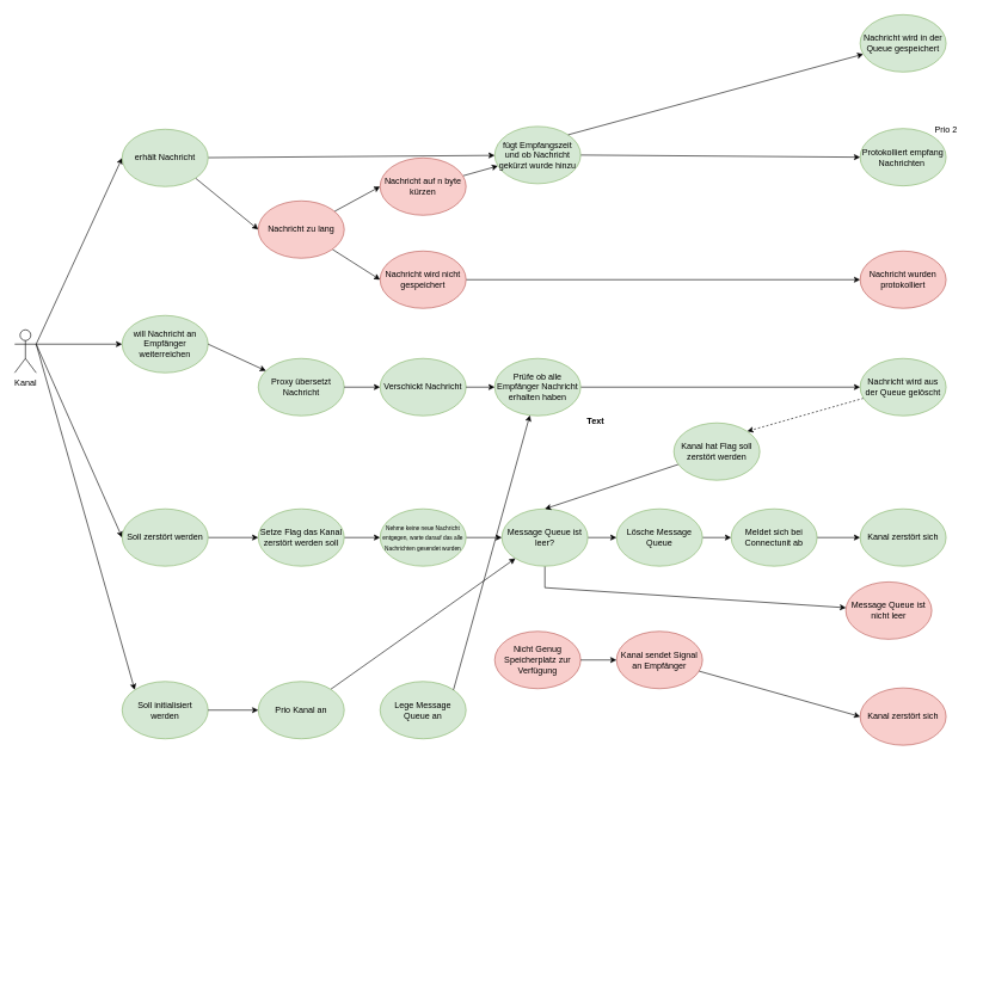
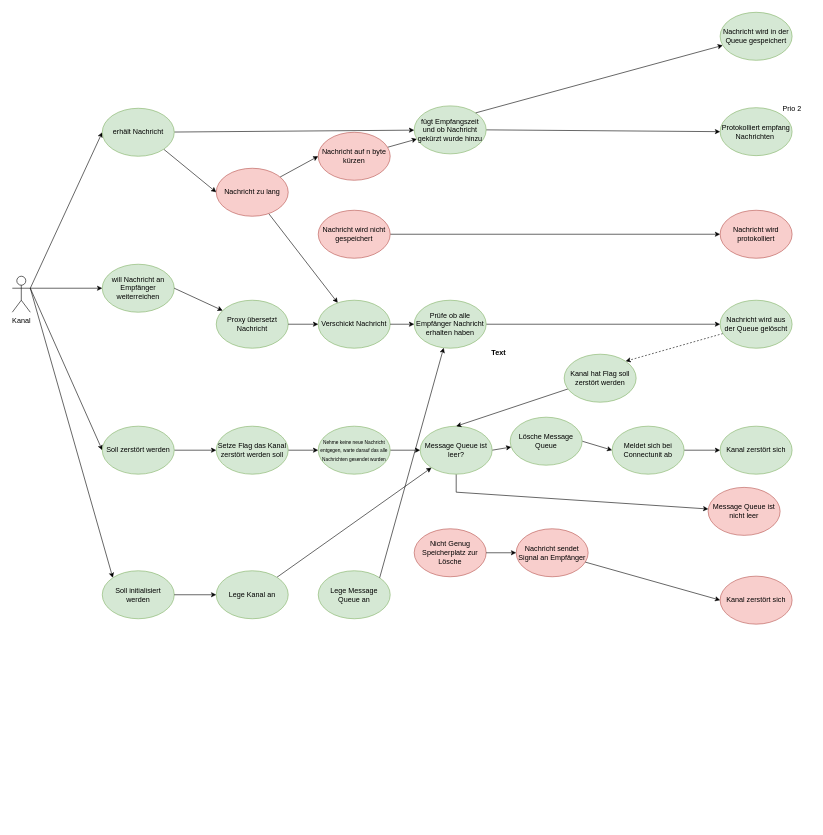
  <mxCell id="0" />
  <mxCell id="1" parent="0" />
  <mxCell id="2" style="edgeStyle=none;rounded=0;orthogonalLoop=1;jettySize=auto;html=1;entryX=0;entryY=0;entryDx=0;entryDy=0;exitX=1;exitY=0.333;exitDx=0;exitDy=0;exitPerimeter=0;" parent="1" source="26" target="52" edge="1"><mxGeometry relative="1" as="geometry"><mxPoint x="60" y="420" as="sourcePoint" /></mxGeometry></mxCell>
  <mxCell id="3" style="edgeStyle=none;rounded=0;orthogonalLoop=1;jettySize=auto;html=1;exitX=1;exitY=0.333;exitDx=0;exitDy=0;entryX=0;entryY=0.5;entryDx=0;entryDy=0;exitPerimeter=0;" parent="1" source="26" target="17" edge="1"><mxGeometry relative="1" as="geometry"><mxPoint x="190" y="400" as="sourcePoint" /></mxGeometry></mxCell>
  <mxCell id="4" style="edgeStyle=none;rounded=0;orthogonalLoop=1;jettySize=auto;html=1;entryX=0;entryY=0.5;entryDx=0;entryDy=0;exitX=1;exitY=0.333;exitDx=0;exitDy=0;exitPerimeter=0;" parent="1" source="26" target="8" edge="1"><mxGeometry relative="1" as="geometry"><mxPoint x="190" y="400" as="sourcePoint" /></mxGeometry></mxCell>
  <mxCell id="5" style="edgeStyle=none;rounded=0;orthogonalLoop=1;jettySize=auto;html=1;entryX=0;entryY=0.5;entryDx=0;entryDy=0;exitX=1;exitY=0.333;exitDx=0;exitDy=0;exitPerimeter=0;" parent="1" source="26" target="37" edge="1"><mxGeometry relative="1" as="geometry"><mxPoint x="190" y="400" as="sourcePoint" /></mxGeometry></mxCell>
  <mxCell id="6" style="edgeStyle=none;rounded=0;orthogonalLoop=1;jettySize=auto;html=1;" parent="1" source="8" target="47" edge="1"><mxGeometry relative="1" as="geometry" /></mxCell>
  <mxCell id="7" style="edgeStyle=none;rounded=0;orthogonalLoop=1;jettySize=auto;html=1;exitX=1;exitY=1;exitDx=0;exitDy=0;entryX=0;entryY=0.5;entryDx=0;entryDy=0;" parent="1" source="8" target="11" edge="1"><mxGeometry relative="1" as="geometry" /></mxCell>
  <mxCell id="8" value="erhält Nachricht&lt;span style=&quot;color: rgba(0, 0, 0, 0); font-family: monospace; font-size: 0px; text-align: start;&quot;&gt;%3CmxGraphModel%3E%3Croot%3E%3CmxCell%20id%3D%220%22%2F%3E%3CmxCell%20id%3D%221%22%20parent%3D%220%22%2F%3E%3CmxCell%20id%3D%222%22%20value%3D%22Nachrichten%20prozessieren%22%20style%3D%22ellipse%3BwhiteSpace%3Dwrap%3Bhtml%3D1%3BfillColor%3D%23d5e8d4%3BstrokeColor%3D%2382b366%3B%22%20vertex%3D%221%22%20parent%3D%221%22%3E%3CmxGeometry%20x%3D%22180%22%20y%3D%22120%22%20width%3D%22120%22%20height%3D%2280%22%20as%3D%22geometry%22%2F%3E%3C%2FmxCell%3E%3C%2Froot%3E%3C%2FmxGraphModel%3E&lt;/span&gt;" style="ellipse;whiteSpace=wrap;html=1;fillColor=#d5e8d4;strokeColor=#82b366;" parent="1" vertex="1"><mxGeometry x="170" width="120" height="80" as="geometry" y="180" /></mxCell>
  <mxCell id="9" style="edgeStyle=none;rounded=0;orthogonalLoop=1;jettySize=auto;html=1;entryX=0;entryY=0.5;entryDx=0;entryDy=0;" parent="1" source="11" target="13" edge="1"><mxGeometry relative="1" as="geometry" /></mxCell>
- <mxCell id="10" style="edgeStyle=none;rounded=0;orthogonalLoop=1;jettySize=auto;html=1;entryX=0;entryY=0.5;entryDx=0;entryDy=0;" parent="1" source="11" target="15" edge="1"><mxGeometry relative="1" as="geometry" /></mxCell>
+ <mxCell id="10" style="edgeStyle=none;rounded=0;orthogonalLoop=1;jettySize=auto;html=1;" parent="1" source="11" target="39" edge="1"><mxGeometry relative="1" as="geometry" /></mxCell>
  <mxCell id="11" value="Nachricht zu lang" style="ellipse;whiteSpace=wrap;html=1;fillColor=#f8cecc;strokeColor=#b85450;" parent="1" vertex="1"><mxGeometry x="360" y="280" width="120" height="80" as="geometry" /></mxCell>
  <mxCell id="12" style="edgeStyle=none;rounded=0;orthogonalLoop=1;jettySize=auto;html=1;" parent="1" source="13" target="47" edge="1"><mxGeometry relative="1" as="geometry" /></mxCell>
  <mxCell id="13" value="Nachricht auf n byte kürzen" style="ellipse;whiteSpace=wrap;html=1;fillColor=#f8cecc;strokeColor=#b85450;" parent="1" vertex="1"><mxGeometry x="530" y="220" width="120" height="80" as="geometry" /></mxCell>
  <mxCell id="14" style="edgeStyle=none;rounded=0;orthogonalLoop=1;jettySize=auto;html=1;entryX=0;entryY=0.5;entryDx=0;entryDy=0;" parent="1" source="15" target="35" edge="1"><mxGeometry relative="1" as="geometry" /></mxCell>
  <mxCell id="15" value="Nachricht wird nicht gespeichert" style="ellipse;whiteSpace=wrap;html=1;fillColor=#f8cecc;strokeColor=#b85450;" parent="1" vertex="1"><mxGeometry x="530" y="350" width="120" height="80" as="geometry" /></mxCell>
  <mxCell id="16" style="edgeStyle=none;rounded=0;orthogonalLoop=1;jettySize=auto;html=1;entryX=0;entryY=0.5;entryDx=0;entryDy=0;" parent="1" source="17" target="19" edge="1"><mxGeometry relative="1" as="geometry" /></mxCell>
  <mxCell id="17" value="Soll zerstört werden" style="ellipse;whiteSpace=wrap;html=1;fillColor=#d5e8d4;strokeColor=#82b366;" parent="1" vertex="1"><mxGeometry x="170" y="710" width="120" height="80" as="geometry" /></mxCell>
  <mxCell id="18" style="edgeStyle=none;rounded=0;orthogonalLoop=1;jettySize=auto;html=1;entryX=0;entryY=0.5;entryDx=0;entryDy=0;" parent="1" source="19" target="21" edge="1"><mxGeometry relative="1" as="geometry" /></mxCell>
  <mxCell id="19" value="Setze Flag das Kanal zerstört werden soll&lt;span style=&quot;color: rgba(0, 0, 0, 0); font-family: monospace; font-size: 0px; text-align: start;&quot;&gt;%3CmxGraphModel%3E%3Croot%3E%3CmxCell%20id%3D%220%22%2F%3E%3CmxCell%20id%3D%221%22%20parent%3D%220%22%2F%3E%3CmxCell%20id%3D%222%22%20value%3D%22Soll%20zerst%C3%B6rt%20werden%22%20style%3D%22ellipse%3BwhiteSpace%3Dwrap%3Bhtml%3D1%3BfillColor%3D%23d5e8d4%3BstrokeColor%3D%2382b366%3B%22%20vertex%3D%221%22%20parent%3D%221%22%3E%3CmxGeometry%20x%3D%22380%22%20y%3D%22870%22%20width%3D%22120%22%20height%3D%2280%22%20as%3D%22geometry%22%2F%3E%3C%2FmxCell%3E%3C%2Froot%3E%3C%2FmxGraphModel%3E&lt;/span&gt;" style="ellipse;whiteSpace=wrap;html=1;fillColor=#d5e8d4;strokeColor=#82b366;" parent="1" vertex="1"><mxGeometry x="360" y="710" width="120" height="80" as="geometry" /></mxCell>
  <mxCell id="20" style="edgeStyle=none;rounded=0;orthogonalLoop=1;jettySize=auto;html=1;entryX=0;entryY=0.5;entryDx=0;entryDy=0;" parent="1" source="21" target="30" edge="1"><mxGeometry relative="1" as="geometry" /></mxCell>
  <mxCell id="21" value="&lt;font style=&quot;font-size: 8px;&quot;&gt;Nehme keine neue Nachricht entgegen, warte darauf das alle Nachrichten gesendet wurden&lt;/font&gt;" style="ellipse;whiteSpace=wrap;html=1;fillColor=#d5e8d4;strokeColor=#82b366;" parent="1" vertex="1"><mxGeometry x="530" y="710" width="120" height="80" as="geometry" /></mxCell>
  <mxCell id="22" style="edgeStyle=none;rounded=0;orthogonalLoop=1;jettySize=auto;html=1;entryX=0;entryY=0.5;entryDx=0;entryDy=0;exitX=1;exitY=0.5;exitDx=0;exitDy=0;" parent="1" source="23" target="25" edge="1"><mxGeometry relative="1" as="geometry" /></mxCell>
- <mxCell id="23" value="Lösche Message Queue" style="ellipse;whiteSpace=wrap;html=1;fillColor=#d5e8d4;strokeColor=#82b366;" parent="1" vertex="1"><mxGeometry x="860" y="710" width="120" height="80" as="geometry" /></mxCell>
+ <mxCell id="23" value="Lösche Message Queue" style="ellipse;whiteSpace=wrap;html=1;fillColor=#d5e8d4;strokeColor=#82b366;" parent="1" vertex="1"><mxGeometry x="850" y="695" width="120" height="80" as="geometry" /></mxCell>
  <mxCell id="24" style="edgeStyle=none;rounded=0;orthogonalLoop=1;jettySize=auto;html=1;" parent="1" source="25" target="27" edge="1"><mxGeometry relative="1" as="geometry" /></mxCell>
  <mxCell id="25" value="Meldet sich bei Connectunit ab" style="ellipse;whiteSpace=wrap;html=1;fillColor=#d5e8d4;strokeColor=#82b366;" parent="1" vertex="1"><mxGeometry x="1020" y="710" width="120" height="80" as="geometry" /></mxCell>
  <mxCell id="26" value="Kanal" style="shape=umlActor;verticalLabelPosition=bottom;verticalAlign=top;html=1;outlineConnect=0;" parent="1" vertex="1"><mxGeometry x="20" y="460" width="30" height="60" as="geometry" /></mxCell>
  <mxCell id="27" value="Kanal zerstört sich" style="ellipse;whiteSpace=wrap;html=1;fillColor=#d5e8d4;strokeColor=#82b366;" parent="1" vertex="1"><mxGeometry x="1200" y="710" width="120" height="80" as="geometry" /></mxCell>
  <mxCell id="28" style="edgeStyle=none;rounded=0;orthogonalLoop=1;jettySize=auto;html=1;exitX=1;exitY=0.5;exitDx=0;exitDy=0;" parent="1" source="30" target="23" edge="1"><mxGeometry relative="1" as="geometry" /></mxCell>
  <mxCell id="29" style="edgeStyle=none;rounded=0;orthogonalLoop=1;jettySize=auto;html=1;" parent="1" source="30" target="31" edge="1"><mxGeometry relative="1" as="geometry"><Array as="points"><mxPoint x="760" y="820" /></Array></mxGeometry></mxCell>
  <mxCell id="30" value="Message Queue ist leer?" style="ellipse;whiteSpace=wrap;html=1;fillColor=#d5e8d4;strokeColor=#82b366;" parent="1" vertex="1"><mxGeometry x="700" y="710" width="120" height="80" as="geometry" /></mxCell>
  <mxCell id="31" value="Message Queue ist nicht leer" style="ellipse;whiteSpace=wrap;html=1;fillColor=#f8cecc;strokeColor=#b85450;" parent="1" vertex="1"><mxGeometry x="1180" y="812" width="120" height="80" as="geometry" /></mxCell>
  <mxCell id="32" style="edgeStyle=none;rounded=0;orthogonalLoop=1;jettySize=auto;html=1;entryX=1;entryY=0;entryDx=0;entryDy=0;dashed=1;" parent="1" source="41" target="34" edge="1"><mxGeometry relative="1" as="geometry"><mxPoint x="1190" y="900" as="targetPoint" /></mxGeometry></mxCell>
  <mxCell id="33" style="edgeStyle=none;rounded=0;orthogonalLoop=1;jettySize=auto;html=1;entryX=0.5;entryY=0;entryDx=0;entryDy=0;" parent="1" source="34" target="30" edge="1"><mxGeometry relative="1" as="geometry" /></mxCell>
  <mxCell id="34" value="Kanal hat Flag soll zerstört werden" style="ellipse;whiteSpace=wrap;html=1;fillColor=#d5e8d4;strokeColor=#82b366;" parent="1" vertex="1"><mxGeometry x="940" y="590" width="120" height="80" as="geometry" /></mxCell>
- <mxCell id="35" value="Nachricht wurden protokolliert" style="ellipse;whiteSpace=wrap;html=1;fillColor=#f8cecc;strokeColor=#b85450;" parent="1" vertex="1"><mxGeometry x="1200" y="350" width="120" height="80" as="geometry" /></mxCell>
+ <mxCell id="35" value="Nachricht wird protokolliert" style="ellipse;whiteSpace=wrap;html=1;fillColor=#f8cecc;strokeColor=#b85450;" parent="1" vertex="1"><mxGeometry x="1200" y="350" width="120" height="80" as="geometry" /></mxCell>
  <mxCell id="36" value="Proxy übersetzt Nachricht" style="ellipse;whiteSpace=wrap;html=1;fillColor=#d5e8d4;strokeColor=#82b366;" parent="1" vertex="1"><mxGeometry x="360" y="500" width="120" height="80" as="geometry" /></mxCell>
  <mxCell id="37" value="will Nachricht an Empfänger weiterreichen&lt;span style=&quot;color: rgba(0, 0, 0, 0); font-family: monospace; font-size: 0px; text-align: start;&quot;&gt;%3CmxGraphModel%3E%3Croot%3E%3CmxCell%20id%3D%220%22%2F%3E%3CmxCell%20id%3D%221%22%20parent%3D%220%22%2F%3E%3CmxCell%20id%3D%222%22%20value%3D%22Nachrichten%20prozessieren%22%20style%3D%22ellipse%3BwhiteSpace%3Dwrap%3Bhtml%3D1%3BfillColor%3D%23d5e8d4%3BstrokeColor%3D%2382b366%3B%22%20vertex%3D%221%22%20parent%3D%221%22%3E%3CmxGeometry%20x%3D%22180%22%20y%3D%22120%22%20width%3D%22120%22%20height%3D%2280%22%20as%3D%22geometry%22%2F%3E%3C%2FmxCell%3E%3C%2Froot%3E%3C%2FmxGraphModel%3&lt;/span&gt;" style="ellipse;whiteSpace=wrap;html=1;fillColor=#d5e8d4;strokeColor=#82b366;" parent="1" vertex="1"><mxGeometry x="170" y="440" width="120" height="80" as="geometry" /></mxCell>
  <mxCell id="38" style="edgeStyle=none;rounded=0;orthogonalLoop=1;jettySize=auto;html=1;exitX=1;exitY=0.5;exitDx=0;exitDy=0;" parent="1" source="37" target="36" edge="1"><mxGeometry relative="1" as="geometry"><mxPoint x="933.5" y="480" as="sourcePoint" /></mxGeometry></mxCell>
  <mxCell id="39" value="Verschickt Nachricht" style="ellipse;whiteSpace=wrap;html=1;fillColor=#d5e8d4;strokeColor=#82b366;" parent="1" vertex="1"><mxGeometry x="530" y="500" width="120" height="80" as="geometry" /></mxCell>
  <mxCell id="40" style="edgeStyle=none;rounded=0;orthogonalLoop=1;jettySize=auto;html=1;" parent="1" source="36" target="39" edge="1"><mxGeometry relative="1" as="geometry"><mxPoint x="853.5" y="680" as="targetPoint" /></mxGeometry></mxCell>
  <mxCell id="41" value="Nachricht wird aus der Queue gelöscht" style="ellipse;whiteSpace=wrap;html=1;fillColor=#d5e8d4;strokeColor=#82b366;" parent="1" vertex="1"><mxGeometry x="1200" y="500" width="120" height="80" as="geometry" /></mxCell>
  <mxCell id="42" style="edgeStyle=none;rounded=0;orthogonalLoop=1;jettySize=auto;html=1;" parent="1" source="43" target="41" edge="1"><mxGeometry relative="1" as="geometry" /></mxCell>
  <mxCell id="43" value="Prüfe ob alle Empfänger Nachricht erhalten haben" style="ellipse;whiteSpace=wrap;html=1;fillColor=#d5e8d4;strokeColor=#82b366;" parent="1" vertex="1"><mxGeometry x="690" y="500" width="120" height="80" as="geometry" /></mxCell>
  <mxCell id="44" style="edgeStyle=none;rounded=0;orthogonalLoop=1;jettySize=auto;html=1;entryX=0;entryY=0.5;entryDx=0;entryDy=0;" parent="1" source="39" target="43" edge="1"><mxGeometry relative="1" as="geometry"><mxPoint x="863.5" y="680" as="targetPoint" /></mxGeometry></mxCell>
  <mxCell id="45" value="Protokolliert empfang Nachrichten&amp;nbsp;" style="ellipse;whiteSpace=wrap;html=1;fillColor=#d5e8d4;strokeColor=#82b366;" parent="1" vertex="1"><mxGeometry x="1200" y="179" width="120" height="80" as="geometry" /></mxCell>
  <mxCell id="46" style="edgeStyle=none;rounded=0;orthogonalLoop=1;jettySize=auto;html=1;exitX=1;exitY=0.5;exitDx=0;exitDy=0;entryX=0;entryY=0.5;entryDx=0;entryDy=0;" parent="1" source="47" target="45" edge="1"><mxGeometry relative="1" as="geometry" /></mxCell>
  <mxCell id="47" value="fügt Empfangszeit und ob Nachricht gekürzt wurde hinzu" style="ellipse;whiteSpace=wrap;html=1;fillColor=#d5e8d4;strokeColor=#82b366;" parent="1" vertex="1"><mxGeometry x="690" y="176" width="120" height="80" as="geometry" /></mxCell>
  <mxCell id="48" style="edgeStyle=none;rounded=0;orthogonalLoop=1;jettySize=auto;html=1;exitX=1;exitY=0;exitDx=0;exitDy=0;" parent="1" source="47" target="49" edge="1"><mxGeometry relative="1" as="geometry" /></mxCell>
  <mxCell id="49" value="Nachricht wird in der Queue gespeichert" style="ellipse;whiteSpace=wrap;html=1;fillColor=#d5e8d4;strokeColor=#82b366;" parent="1" vertex="1"><mxGeometry x="1200" y="20" width="120" height="80" as="geometry" /></mxCell>
  <mxCell id="50" value="Prio 2" style="text;html=1;strokeColor=none;fillColor=none;align=center;verticalAlign=middle;whiteSpace=wrap;rounded=0;" parent="1" vertex="1"><mxGeometry x="1290" y="166" width="60" height="30" as="geometry" /></mxCell>
  <mxCell id="51" style="edgeStyle=orthogonalEdgeStyle;rounded=0;orthogonalLoop=1;jettySize=auto;html=1;exitX=0;exitY=0.5;exitDx=0;exitDy=0;curved=1;" parent="1" edge="1"><mxGeometry relative="1" as="geometry"><mxPoint x="190" y="1370" as="sourcePoint" /></mxGeometry></mxCell>
  <mxCell id="52" value="Soll initialisiert werden" style="ellipse;whiteSpace=wrap;html=1;fillColor=#d5e8d4;strokeColor=#82b366;" parent="1" vertex="1"><mxGeometry x="170" y="951" width="120" height="80" as="geometry" /></mxCell>
  <mxCell id="53" value="Lege Message Queue an" style="ellipse;whiteSpace=wrap;html=1;fillColor=#d5e8d4;strokeColor=#82b366;" parent="1" vertex="1"><mxGeometry x="530" y="951" width="120" height="80" as="geometry" /></mxCell>
- <mxCell id="54" value="Nicht Genug Speicherplatz zur Verfügung" style="ellipse;whiteSpace=wrap;html=1;fillColor=#f8cecc;strokeColor=#b85450;" parent="1" vertex="1"><mxGeometry x="690" y="881" width="120" height="80" as="geometry" /></mxCell>
+ <mxCell id="54" value="Nicht Genug Speicherplatz zur Lösche" style="ellipse;whiteSpace=wrap;html=1;fillColor=#f8cecc;strokeColor=#b85450;" parent="1" vertex="1"><mxGeometry x="690" y="881" width="120" height="80" as="geometry" /></mxCell>
  <mxCell id="55" style="edgeStyle=none;rounded=0;orthogonalLoop=1;jettySize=auto;html=1;exitX=1;exitY=0;exitDx=0;exitDy=0;" parent="1" source="53" target="43" edge="1"><mxGeometry relative="1" as="geometry" /></mxCell>
- <mxCell id="56" value="Kanal sendet Signal an Empfänger" style="ellipse;whiteSpace=wrap;html=1;fillColor=#f8cecc;strokeColor=#b85450;" parent="1" vertex="1"><mxGeometry x="860" y="881" width="120" height="80" as="geometry" /></mxCell>
+ <mxCell id="56" value="Nachricht sendet Signal an Empfänger" style="ellipse;whiteSpace=wrap;html=1;fillColor=#f8cecc;strokeColor=#b85450;" parent="1" vertex="1"><mxGeometry x="860" y="881" width="120" height="80" as="geometry" /></mxCell>
  <mxCell id="57" style="edgeStyle=none;rounded=0;orthogonalLoop=1;jettySize=auto;html=1;entryX=0;entryY=0.5;entryDx=0;entryDy=0;" parent="1" source="54" target="56" edge="1"><mxGeometry relative="1" as="geometry"><mxPoint x="970" y="1151" as="targetPoint" /></mxGeometry></mxCell>
  <mxCell id="58" value="Kanal zerstört sich" style="ellipse;whiteSpace=wrap;html=1;fillColor=#f8cecc;strokeColor=#b85450;" parent="1" vertex="1"><mxGeometry x="1200" y="960" width="120" height="80" as="geometry" /></mxCell>
  <mxCell id="59" style="edgeStyle=none;rounded=0;orthogonalLoop=1;jettySize=auto;html=1;entryX=0;entryY=0.5;entryDx=0;entryDy=0;" parent="1" source="56" target="58" edge="1"><mxGeometry relative="1" as="geometry" /></mxCell>
  <mxCell id="60" style="edgeStyle=none;rounded=0;orthogonalLoop=1;jettySize=auto;html=1;" parent="1" source="61" target="30" edge="1"><mxGeometry relative="1" as="geometry" /></mxCell>
- <mxCell id="61" value="Prio Kanal an" style="ellipse;whiteSpace=wrap;html=1;fillColor=#d5e8d4;strokeColor=#82b366;" parent="1" vertex="1"><mxGeometry x="360" y="951" width="120" height="80" as="geometry" /></mxCell>
+ <mxCell id="61" value="Lege Kanal an" style="ellipse;whiteSpace=wrap;html=1;fillColor=#d5e8d4;strokeColor=#82b366;" parent="1" vertex="1"><mxGeometry x="360" y="951" width="120" height="80" as="geometry" /></mxCell>
  <mxCell id="62" style="edgeStyle=none;rounded=0;orthogonalLoop=1;jettySize=auto;html=1;entryX=0;entryY=0.5;entryDx=0;entryDy=0;" parent="1" source="52" target="61" edge="1"><mxGeometry relative="1" as="geometry" /></mxCell>
  <mxCell id="63" value="&lt;b&gt;Text&lt;/b&gt;" style="text;html=1;resizable=0;points=[];autosize=1;align=left;verticalAlign=top;spacingTop=-4;" parent="1" vertex="1"><mxGeometry x="817" y="578" width="40" height="20" as="geometry" /></mxCell>
